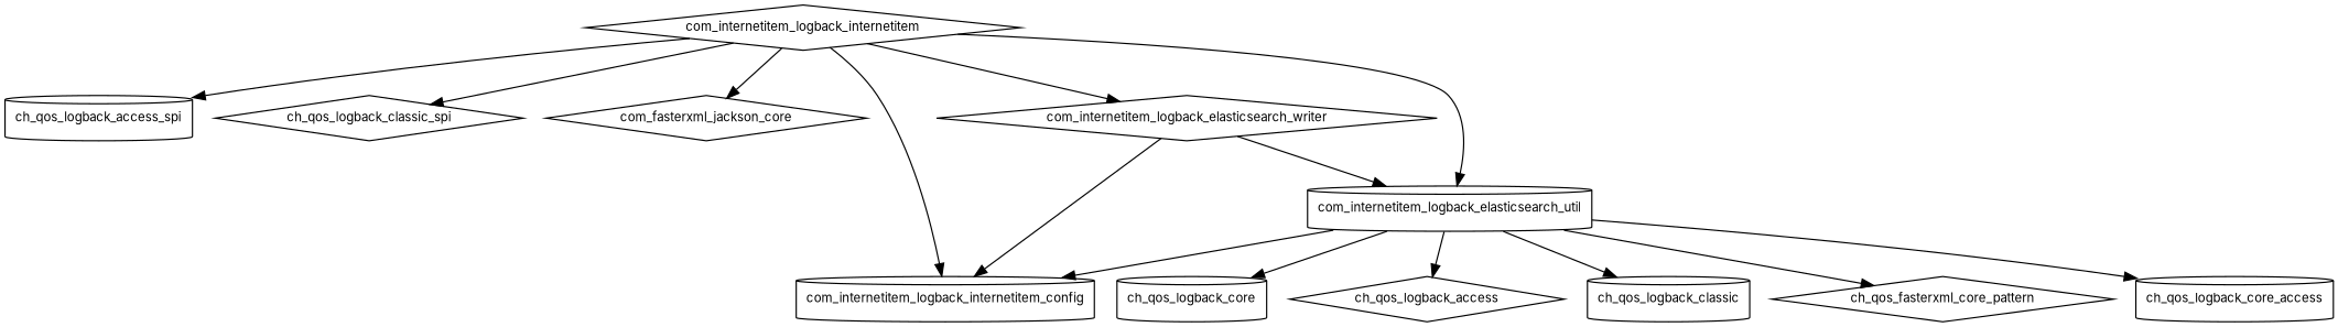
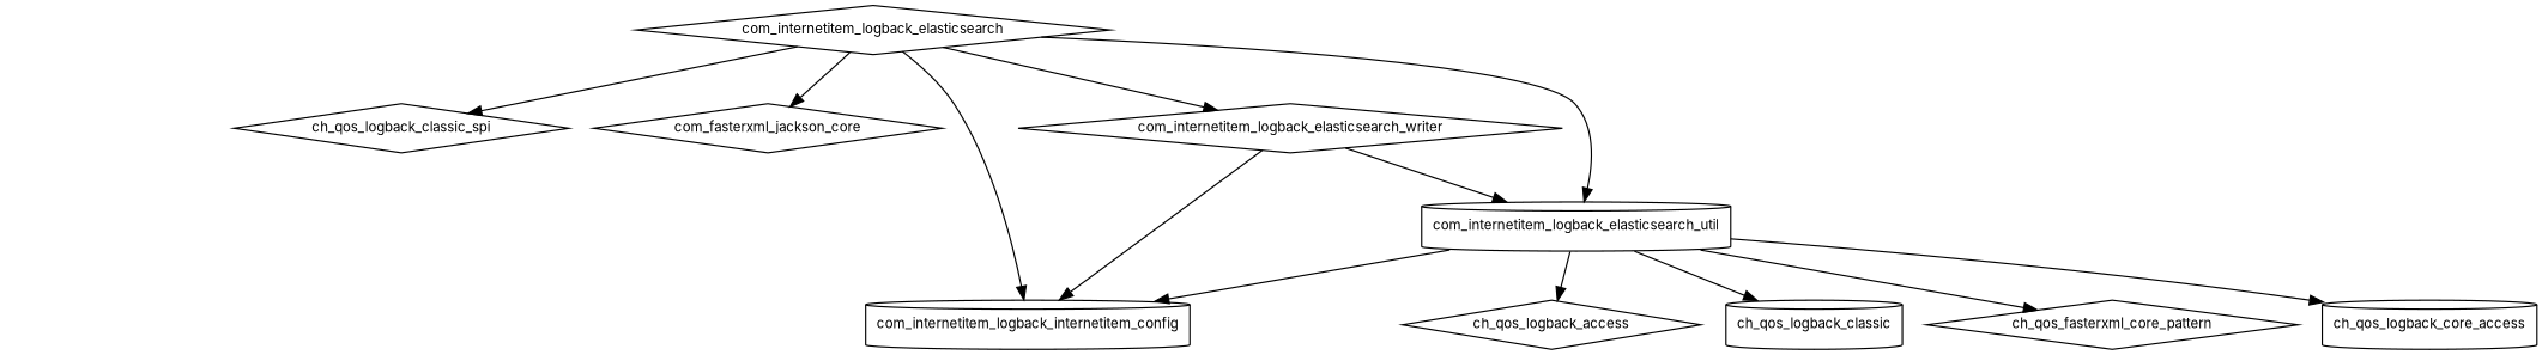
  digraph {
    fontname=Inter
    node [fontname=Inter fontsize=10.0 shape=cylinder]
    edge [fontname=Inter]
-   ch_qos_logback_access_spi
-   com_internetitem_logback_elasticsearch [shape=diamond label=com_internetitem_logback_internetitem]
+   com_internetitem_logback_elasticsearch [shape=diamond]
    ch_qos_logback_classic_spi [shape=diamond]
    com_fasterxml_jackson_core [shape=diamond]
    n5 [label=com_internetitem_logback_internetitem_config]
    com_internetitem_logback_elasticsearch_util
    com_internetitem_logback_elasticsearch_writer [shape=diamond]
-   ch_qos_logback_core
    ch_qos_logback_access [shape=diamond]
    ch_qos_logback_classic
    n11 [label=ch_qos_fasterxml_core_pattern shape=diamond]
    n12 [label=ch_qos_logback_core_access]
-   com_internetitem_logback_elasticsearch -> ch_qos_logback_access_spi
    com_internetitem_logback_elasticsearch -> ch_qos_logback_classic_spi
    com_internetitem_logback_elasticsearch -> com_fasterxml_jackson_core
    com_internetitem_logback_elasticsearch -> n5
    com_internetitem_logback_elasticsearch -> com_internetitem_logback_elasticsearch_util
    com_internetitem_logback_elasticsearch -> com_internetitem_logback_elasticsearch_writer
    com_internetitem_logback_elasticsearch_util -> n5
-   com_internetitem_logback_elasticsearch_util -> ch_qos_logback_core
    com_internetitem_logback_elasticsearch_util -> ch_qos_logback_access
    com_internetitem_logback_elasticsearch_util -> ch_qos_logback_classic
    com_internetitem_logback_elasticsearch_util -> n11
    com_internetitem_logback_elasticsearch_util -> n12
    com_internetitem_logback_elasticsearch_writer -> n5
    com_internetitem_logback_elasticsearch_writer -> com_internetitem_logback_elasticsearch_util
  }
